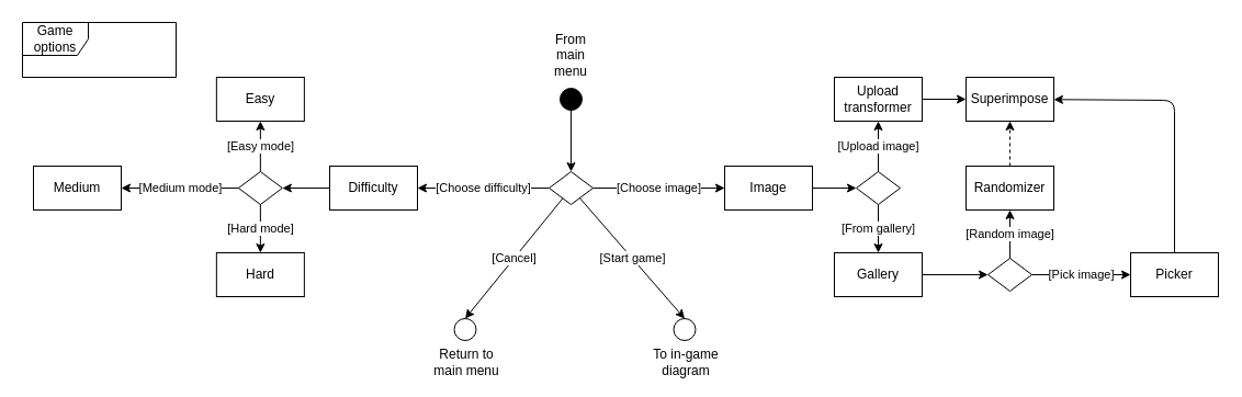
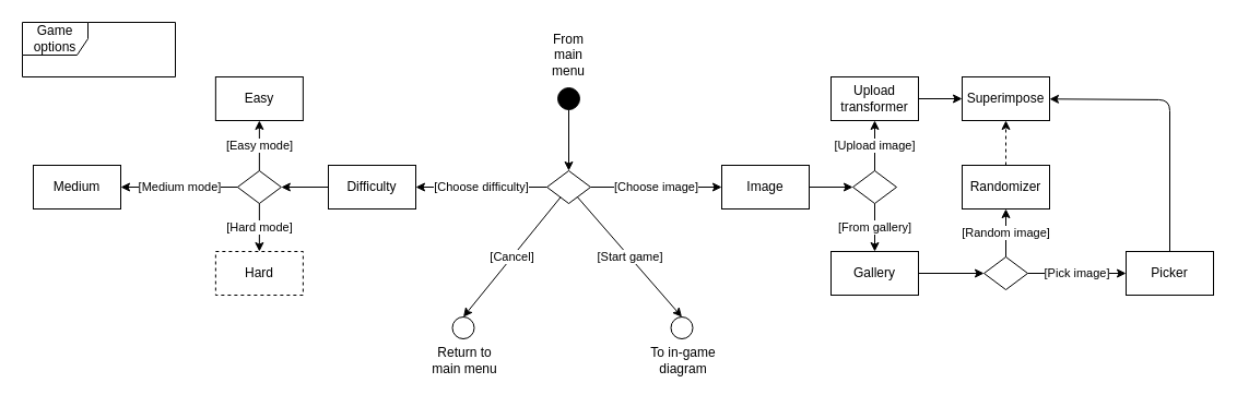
  <mxCell id="0" />
  <mxCell id="1" parent="0" />
  <mxCell id="2" value="Game options" style="shape=umlFrame;whiteSpace=wrap;html=1;" vertex="1" parent="1"><mxGeometry x="20" y="20" width="140" height="50" as="geometry" /></mxCell>
  <mxCell id="3" value="" style="ellipse;whiteSpace=wrap;html=1;aspect=fixed;fillColor=#000000;" vertex="1" parent="1"><mxGeometry x="510" y="80" width="20" height="20" as="geometry" /></mxCell>
  <mxCell id="4" value="From main menu" style="text;html=1;strokeColor=none;fillColor=none;align=center;verticalAlign=middle;whiteSpace=wrap;rounded=0;" vertex="1" parent="1"><mxGeometry x="500" y="40" width="40" height="20" as="geometry" /></mxCell>
  <mxCell id="5" value="" style="group" vertex="1" connectable="0" parent="1"><mxGeometry x="413.5" y="290" width="20" height="20" as="geometry" /></mxCell>
  <mxCell id="6" value="" style="ellipse;whiteSpace=wrap;html=1;aspect=fixed;shadow=0;" vertex="1" parent="5"><mxGeometry width="20" height="20" as="geometry" /></mxCell>
  <mxCell id="7" value="Return to main menu" style="text;html=1;strokeColor=none;fillColor=none;align=center;verticalAlign=middle;whiteSpace=wrap;rounded=0;shadow=0;" vertex="1" parent="1"><mxGeometry x="390" y="320" width="70" height="20" as="geometry" /></mxCell>
  <mxCell id="8" value="" style="endArrow=classic;html=1;" edge="1" parent="1" source="3" target="17"><mxGeometry width="50" height="50" relative="1" as="geometry"><mxPoint x="544" y="200" as="sourcePoint" /><mxPoint x="520" y="150" as="targetPoint" /></mxGeometry></mxCell>
  <mxCell id="9" value="Easy" style="rounded=0;whiteSpace=wrap;html=1;" vertex="1" parent="1"><mxGeometry x="196.86" y="70" width="80" height="40" as="geometry" /></mxCell>
- <mxCell id="10" value="Hard" style="rounded=0;whiteSpace=wrap;html=1;" vertex="1" parent="1"><mxGeometry x="196.86" y="230" width="80" height="40" as="geometry" /></mxCell>
+ <mxCell id="10" value="Hard" style="rounded=0;whiteSpace=wrap;html=1;dashed=1;" vertex="1" parent="1"><mxGeometry x="196.86" y="230" width="80" height="40" as="geometry" /></mxCell>
  <mxCell id="11" value="Difficulty" style="rounded=0;whiteSpace=wrap;html=1;" vertex="1" parent="1"><mxGeometry x="300" y="151" width="80" height="40" as="geometry" /></mxCell>
  <mxCell id="12" value="[Choose difficulty]" style="endArrow=classic;html=1;" edge="1" parent="1" source="17" target="11"><mxGeometry width="50" height="50" relative="1" as="geometry"><mxPoint x="499.999" y="164.87" as="sourcePoint" /><mxPoint x="566.86" y="65" as="targetPoint" /></mxGeometry></mxCell>
  <mxCell id="13" value="" style="rhombus;whiteSpace=wrap;html=1;" vertex="1" parent="1"><mxGeometry x="216.86" y="156" width="40" height="30" as="geometry" /></mxCell>
  <mxCell id="14" value="[Hard mode]" style="endArrow=classic;html=1;" edge="1" parent="1" source="13" target="10"><mxGeometry width="50" height="50" relative="1" as="geometry"><mxPoint x="476.86" y="206" as="sourcePoint" /><mxPoint x="526.86" y="156" as="targetPoint" /></mxGeometry></mxCell>
  <mxCell id="15" value="[Easy mode]" style="endArrow=classic;html=1;" edge="1" parent="1" source="13" target="9"><mxGeometry width="50" height="50" relative="1" as="geometry"><mxPoint x="476.86" y="206" as="sourcePoint" /><mxPoint x="526.86" y="156" as="targetPoint" /></mxGeometry></mxCell>
  <mxCell id="16" value="" style="endArrow=classic;html=1;" edge="1" parent="1" source="11" target="13"><mxGeometry width="50" height="50" relative="1" as="geometry"><mxPoint x="476.86" y="206" as="sourcePoint" /><mxPoint x="526.86" y="156" as="targetPoint" /></mxGeometry></mxCell>
  <mxCell id="17" value="" style="rhombus;whiteSpace=wrap;html=1;" vertex="1" parent="1"><mxGeometry x="500" y="156" width="40" height="30" as="geometry" /></mxCell>
  <mxCell id="18" value="[Start game]" style="endArrow=classic;html=1;entryX=0.5;entryY=0;entryDx=0;entryDy=0;" edge="1" parent="1" source="17" target="41"><mxGeometry width="50" height="50" relative="1" as="geometry"><mxPoint x="510" y="230" as="sourcePoint" /><mxPoint x="624" y="270" as="targetPoint" /></mxGeometry></mxCell>
  <mxCell id="19" value="[Cancel]" style="endArrow=classic;html=1;entryX=0.5;entryY=0;entryDx=0;entryDy=0;" edge="1" parent="1" source="17" target="6"><mxGeometry width="50" height="50" relative="1" as="geometry"><mxPoint x="510" y="230" as="sourcePoint" /><mxPoint x="418.605" y="280" as="targetPoint" /></mxGeometry></mxCell>
  <mxCell id="20" value="Image" style="rounded=0;whiteSpace=wrap;html=1;" vertex="1" parent="1"><mxGeometry x="660" y="151" width="80" height="40" as="geometry" /></mxCell>
  <mxCell id="21" value="[Choose image]" style="endArrow=classic;html=1;" edge="1" parent="1" source="17" target="20"><mxGeometry width="50" height="50" relative="1" as="geometry"><mxPoint x="500" y="210" as="sourcePoint" /><mxPoint x="550" y="160" as="targetPoint" /></mxGeometry></mxCell>
  <mxCell id="22" value="" style="rhombus;whiteSpace=wrap;html=1;" vertex="1" parent="1"><mxGeometry x="780" y="156" width="40" height="30" as="geometry" /></mxCell>
  <mxCell id="23" value="" style="endArrow=classic;html=1;" edge="1" parent="1" source="20" target="22"><mxGeometry width="50" height="50" relative="1" as="geometry"><mxPoint x="600" y="210" as="sourcePoint" /><mxPoint x="650" y="160" as="targetPoint" /></mxGeometry></mxCell>
  <mxCell id="24" value="Gallery" style="rounded=0;whiteSpace=wrap;html=1;" vertex="1" parent="1"><mxGeometry x="760" y="230" width="80" height="40" as="geometry" /></mxCell>
  <mxCell id="25" value="Superimpose" style="rounded=0;whiteSpace=wrap;html=1;" vertex="1" parent="1"><mxGeometry x="880" y="70" width="80" height="40" as="geometry" /></mxCell>
  <mxCell id="26" value="[From gallery]" style="endArrow=classic;html=1;" edge="1" parent="1" source="22" target="24"><mxGeometry width="50" height="50" relative="1" as="geometry"><mxPoint x="740" y="220" as="sourcePoint" /><mxPoint x="790" y="170" as="targetPoint" /></mxGeometry></mxCell>
  <mxCell id="27" value="[Upload image]" style="endArrow=classic;html=1;" edge="1" parent="1" source="22" target="37"><mxGeometry width="50" height="50" relative="1" as="geometry"><mxPoint x="690" y="190" as="sourcePoint" /><mxPoint x="800" y="110" as="targetPoint" /></mxGeometry></mxCell>
  <mxCell id="28" value="Medium" style="rounded=0;whiteSpace=wrap;html=1;" vertex="1" parent="1"><mxGeometry x="30" y="151" width="80" height="40" as="geometry" /></mxCell>
  <mxCell id="29" value="[Medium mode]" style="endArrow=classic;html=1;" edge="1" parent="1" source="13" target="28"><mxGeometry width="50" height="50" relative="1" as="geometry"><mxPoint x="216.86" y="170.58" as="sourcePoint" /><mxPoint x="130" y="190" as="targetPoint" /></mxGeometry></mxCell>
  <mxCell id="30" value="" style="rhombus;whiteSpace=wrap;html=1;" vertex="1" parent="1"><mxGeometry x="900" y="235" width="40" height="30" as="geometry" /></mxCell>
  <mxCell id="31" value="" style="endArrow=classic;html=1;" edge="1" parent="1" source="24" target="30"><mxGeometry width="50" height="50" relative="1" as="geometry"><mxPoint x="490" y="260" as="sourcePoint" /><mxPoint x="540" y="210" as="targetPoint" /></mxGeometry></mxCell>
  <mxCell id="32" value="[Pick image]" style="endArrow=classic;html=1;" edge="1" parent="1" source="30" target="35"><mxGeometry width="50" height="50" relative="1" as="geometry"><mxPoint x="490" y="260" as="sourcePoint" /><mxPoint x="1000" y="250" as="targetPoint" /></mxGeometry></mxCell>
  <mxCell id="33" value="[Random image]" style="endArrow=classic;html=1;" edge="1" parent="1" source="30" target="34"><mxGeometry width="50" height="50" relative="1" as="geometry"><mxPoint x="730" y="480" as="sourcePoint" /><mxPoint x="916" y="190" as="targetPoint" /></mxGeometry></mxCell>
  <mxCell id="34" value="Randomizer" style="rounded=0;whiteSpace=wrap;html=1;" vertex="1" parent="1"><mxGeometry x="880" y="151" width="80" height="40" as="geometry" /></mxCell>
  <mxCell id="35" value="Picker" style="rounded=0;whiteSpace=wrap;html=1;" vertex="1" parent="1"><mxGeometry x="1030" y="230" width="80" height="40" as="geometry" /></mxCell>
  <mxCell id="36" value="" style="endArrow=classic;html=1;exitX=0.5;exitY=0;exitDx=0;exitDy=0;" edge="1" parent="1" source="35" target="25"><mxGeometry width="50" height="50" relative="1" as="geometry"><mxPoint x="540" y="260" as="sourcePoint" /><mxPoint x="590" y="210" as="targetPoint" /><Array as="points"><mxPoint x="1070" y="91" /></Array></mxGeometry></mxCell>
  <mxCell id="37" value="Upload transformer" style="rounded=0;whiteSpace=wrap;html=1;" vertex="1" parent="1"><mxGeometry x="760" y="70" width="80" height="40" as="geometry" /></mxCell>
  <mxCell id="38" value="" style="endArrow=classic;html=1;dashed=1;" edge="1" parent="1" source="34" target="25"><mxGeometry width="50" height="50" relative="1" as="geometry"><mxPoint x="840" y="190" as="sourcePoint" /><mxPoint x="890" y="140" as="targetPoint" /></mxGeometry></mxCell>
  <mxCell id="39" value="" style="endArrow=classic;html=1;" edge="1" parent="1" source="37" target="25"><mxGeometry width="50" height="50" relative="1" as="geometry"><mxPoint x="880" y="190" as="sourcePoint" /><mxPoint x="930" y="140" as="targetPoint" /></mxGeometry></mxCell>
  <mxCell id="40" value="" style="group" vertex="1" connectable="0" parent="1"><mxGeometry x="613.5" y="290" width="20" height="20" as="geometry" /></mxCell>
  <mxCell id="41" value="" style="ellipse;whiteSpace=wrap;html=1;aspect=fixed;shadow=0;" vertex="1" parent="40"><mxGeometry width="20" height="20" as="geometry" /></mxCell>
  <mxCell id="42" value="To in-game diagram" style="text;html=1;strokeColor=none;fillColor=none;align=center;verticalAlign=middle;whiteSpace=wrap;rounded=0;shadow=0;" vertex="1" parent="1"><mxGeometry x="590" y="320" width="70" height="20" as="geometry" /></mxCell>
